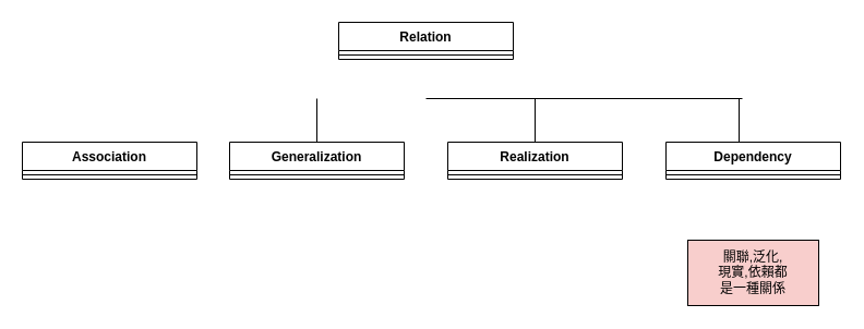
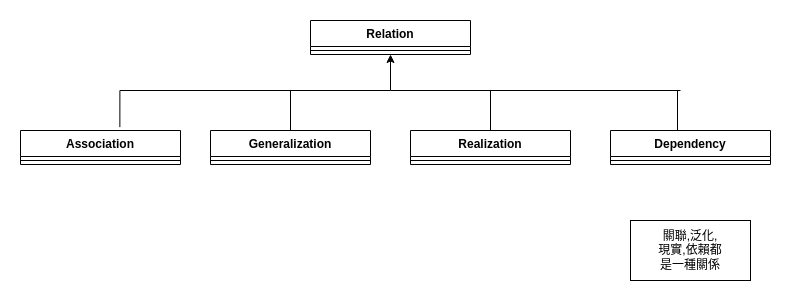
  <mxCell id="0" />
  <mxCell id="1" parent="0" />
  <mxCell id="2" value="Relation" style="swimlane;fontStyle=1;align=center;verticalAlign=top;childLayout=stackLayout;horizontal=1;startSize=26;horizontalStack=0;resizeParent=1;resizeParentMax=0;resizeLast=0;collapsible=1;marginBottom=0;whiteSpace=wrap;html=1;" vertex="1" parent="1"><mxGeometry x="310" y="20" width="160" height="34" as="geometry" /></mxCell>
  <mxCell id="3" value="" style="line;strokeWidth=1;fillColor=none;align=left;verticalAlign=middle;spacingTop=-1;spacingLeft=3;spacingRight=3;rotatable=0;labelPosition=right;points=[];portConstraint=eastwest;strokeColor=inherit;" vertex="1" parent="2"><mxGeometry y="26" width="160" height="8" as="geometry" /></mxCell>
  <mxCell id="4" value="Realization" style="swimlane;fontStyle=1;align=center;verticalAlign=top;childLayout=stackLayout;horizontal=1;startSize=26;horizontalStack=0;resizeParent=1;resizeParentMax=0;resizeLast=0;collapsible=1;marginBottom=0;whiteSpace=wrap;html=1;" vertex="1" parent="1"><mxGeometry x="410" y="130" width="160" height="34" as="geometry" /></mxCell>
  <mxCell id="5" value="" style="line;strokeWidth=1;fillColor=none;align=left;verticalAlign=middle;spacingTop=-1;spacingLeft=3;spacingRight=3;rotatable=0;labelPosition=right;points=[];portConstraint=eastwest;strokeColor=inherit;" vertex="1" parent="4"><mxGeometry y="26" width="160" height="8" as="geometry" /></mxCell>
  <mxCell id="6" value="Dependency" style="swimlane;fontStyle=1;align=center;verticalAlign=top;childLayout=stackLayout;horizontal=1;startSize=26;horizontalStack=0;resizeParent=1;resizeParentMax=0;resizeLast=0;collapsible=1;marginBottom=0;whiteSpace=wrap;html=1;" vertex="1" parent="1"><mxGeometry x="610" y="130" width="160" height="34" as="geometry" /></mxCell>
  <mxCell id="7" value="" style="line;strokeWidth=1;fillColor=none;align=left;verticalAlign=middle;spacingTop=-1;spacingLeft=3;spacingRight=3;rotatable=0;labelPosition=right;points=[];portConstraint=eastwest;strokeColor=inherit;" vertex="1" parent="6"><mxGeometry y="26" width="160" height="8" as="geometry" /></mxCell>
  <mxCell id="8" value="Generalization" style="swimlane;fontStyle=1;align=center;verticalAlign=top;childLayout=stackLayout;horizontal=1;startSize=26;horizontalStack=0;resizeParent=1;resizeParentMax=0;resizeLast=0;collapsible=1;marginBottom=0;whiteSpace=wrap;html=1;" vertex="1" parent="1"><mxGeometry x="210" y="130" width="160" height="34" as="geometry" /></mxCell>
  <mxCell id="9" value="" style="line;strokeWidth=1;fillColor=none;align=left;verticalAlign=middle;spacingTop=-1;spacingLeft=3;spacingRight=3;rotatable=0;labelPosition=right;points=[];portConstraint=eastwest;strokeColor=inherit;" vertex="1" parent="8"><mxGeometry y="26" width="160" height="8" as="geometry" /></mxCell>
+ <mxCell id="10" style="edgeStyle=orthogonalEdgeStyle;rounded=0;orthogonalLoop=1;jettySize=auto;html=1;entryX=0.5;entryY=1;entryDx=0;entryDy=0;exitX=0.621;exitY=-0.098;exitDx=0;exitDy=0;exitPerimeter=0;" edge="1" parent="1" source="11" target="2"><mxGeometry relative="1" as="geometry"><mxPoint x="170" y="60" as="targetPoint" /><mxPoint x="120" y="100" as="sourcePoint" /><Array as="points"><mxPoint x="119" y="90" /><mxPoint x="390" y="90" /></Array></mxGeometry></mxCell>
  <mxCell id="11" value="Association" style="swimlane;fontStyle=1;align=center;verticalAlign=top;childLayout=stackLayout;horizontal=1;startSize=26;horizontalStack=0;resizeParent=1;resizeParentMax=0;resizeLast=0;collapsible=1;marginBottom=0;whiteSpace=wrap;html=1;" vertex="1" parent="1"><mxGeometry x="20" y="130" width="160" height="34" as="geometry" /></mxCell>
  <mxCell id="12" value="" style="line;strokeWidth=1;fillColor=none;align=left;verticalAlign=middle;spacingTop=-1;spacingLeft=3;spacingRight=3;rotatable=0;labelPosition=right;points=[];portConstraint=eastwest;strokeColor=inherit;" vertex="1" parent="11"><mxGeometry y="26" width="160" height="8" as="geometry" /></mxCell>
  <mxCell id="13" value="" style="endArrow=none;html=1;rounded=0;" edge="1" parent="1"><mxGeometry width="50" height="50" relative="1" as="geometry"><mxPoint x="390" y="90" as="sourcePoint" /><mxPoint x="680" y="90" as="targetPoint" /></mxGeometry></mxCell>
  <mxCell id="14" value="" style="endArrow=none;html=1;rounded=0;" edge="1" parent="1"><mxGeometry width="50" height="50" relative="1" as="geometry"><mxPoint x="290" y="130" as="sourcePoint" /><mxPoint x="290" y="90" as="targetPoint" /></mxGeometry></mxCell>
  <mxCell id="15" value="" style="endArrow=none;html=1;rounded=0;" edge="1" parent="1"><mxGeometry width="50" height="50" relative="1" as="geometry"><mxPoint x="490" y="130" as="sourcePoint" /><mxPoint x="490" y="90" as="targetPoint" /></mxGeometry></mxCell>
  <mxCell id="16" value="" style="endArrow=none;html=1;rounded=0;" edge="1" parent="1"><mxGeometry width="50" height="50" relative="1" as="geometry"><mxPoint x="677" y="130" as="sourcePoint" /><mxPoint x="677" y="90" as="targetPoint" /><Array as="points" /></mxGeometry></mxCell>
- <mxCell id="17" value="關聯,泛化,&lt;br&gt;現實,依賴都&lt;br&gt;是一種關係" style="rounded=0;whiteSpace=wrap;html=1;fillColor=#f8cecc;" vertex="1" parent="1"><mxGeometry x="630" y="220" width="120" height="60" as="geometry" /></mxCell>
+ <mxCell id="17" value="關聯,泛化,&lt;br&gt;現實,依賴都&lt;br&gt;是一種關係" style="rounded=0;whiteSpace=wrap;html=1;" vertex="1" parent="1"><mxGeometry x="630" y="220" width="120" height="60" as="geometry" /></mxCell>
